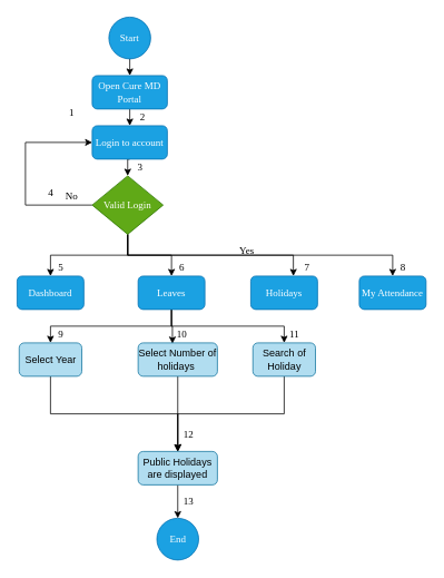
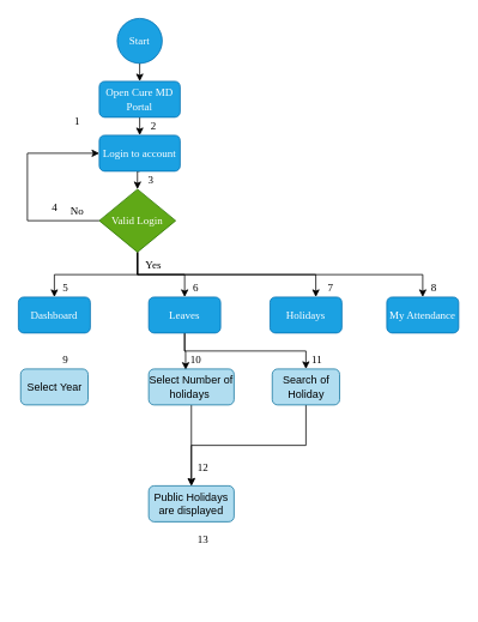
  <mxCell id="0" />
  <mxCell id="1" parent="0" />
  <mxCell id="2" style="edgeStyle=orthogonalEdgeStyle;rounded=0;orthogonalLoop=1;jettySize=auto;html=1;exitX=0.5;exitY=1;exitDx=0;exitDy=0;entryX=0.5;entryY=0;entryDx=0;entryDy=0;fontFamily=Times New Roman;" edge="1" parent="1" source="3" target="5"><mxGeometry relative="1" as="geometry" /></mxCell>
  <mxCell id="3" value="Start" style="ellipse;whiteSpace=wrap;html=1;aspect=fixed;fillColor=#1ba1e2;fontColor=#ffffff;strokeColor=#006EAF;fontFamily=Times New Roman;" vertex="1" parent="1"><mxGeometry x="130" y="20" width="50" height="50" as="geometry" /></mxCell>
  <mxCell id="4" style="edgeStyle=orthogonalEdgeStyle;rounded=0;orthogonalLoop=1;jettySize=auto;html=1;exitX=0.5;exitY=1;exitDx=0;exitDy=0;entryX=0.5;entryY=0;entryDx=0;entryDy=0;fontFamily=Times New Roman;" edge="1" parent="1" source="5" target="20"><mxGeometry relative="1" as="geometry" /></mxCell>
  <mxCell id="5" value="Open Cure MD Portal" style="rounded=1;whiteSpace=wrap;html=1;fillColor=#1ba1e2;fontColor=#ffffff;strokeColor=#006EAF;fontFamily=Times New Roman;" vertex="1" parent="1"><mxGeometry x="110" y="90" width="90" height="40" as="geometry" /></mxCell>
  <mxCell id="6" value="" style="edgeStyle=orthogonalEdgeStyle;rounded=0;orthogonalLoop=1;jettySize=auto;html=1;fontFamily=Times New Roman;" edge="1" parent="1" source="11" target="16"><mxGeometry relative="1" as="geometry" /></mxCell>
  <mxCell id="7" style="edgeStyle=orthogonalEdgeStyle;rounded=0;orthogonalLoop=1;jettySize=auto;html=1;exitX=0.5;exitY=1;exitDx=0;exitDy=0;entryX=0.5;entryY=0;entryDx=0;entryDy=0;fontFamily=Times New Roman;" edge="1" parent="1" source="11" target="12"><mxGeometry relative="1" as="geometry" /></mxCell>
  <mxCell id="8" style="edgeStyle=orthogonalEdgeStyle;rounded=0;orthogonalLoop=1;jettySize=auto;html=1;exitX=0.5;exitY=1;exitDx=0;exitDy=0;entryX=0.638;entryY=0;entryDx=0;entryDy=0;entryPerimeter=0;fontFamily=Times New Roman;" edge="1" parent="1" source="11" target="17"><mxGeometry relative="1" as="geometry" /></mxCell>
  <mxCell id="9" style="edgeStyle=orthogonalEdgeStyle;rounded=0;orthogonalLoop=1;jettySize=auto;html=1;exitX=0.5;exitY=1;exitDx=0;exitDy=0;entryX=0.5;entryY=0;entryDx=0;entryDy=0;fontFamily=Times New Roman;" edge="1" parent="1" source="11" target="18"><mxGeometry relative="1" as="geometry" /></mxCell>
  <mxCell id="10" style="edgeStyle=orthogonalEdgeStyle;rounded=0;orthogonalLoop=1;jettySize=auto;html=1;exitX=0;exitY=0.5;exitDx=0;exitDy=0;entryX=0;entryY=0.5;entryDx=0;entryDy=0;fontFamily=Times New Roman;" edge="1" parent="1" source="11" target="20"><mxGeometry relative="1" as="geometry"><Array as="points"><mxPoint x="30" y="245" /><mxPoint x="30" y="170" /></Array></mxGeometry></mxCell>
  <mxCell id="11" value="Valid Login" style="rhombus;whiteSpace=wrap;html=1;fillColor=#60a917;fontColor=#ffffff;strokeColor=#2D7600;fontFamily=Times New Roman;" vertex="1" parent="1"><mxGeometry x="110" y="210" width="85" height="70" as="geometry" /></mxCell>
  <mxCell id="12" value="Dashboard" style="rounded=1;whiteSpace=wrap;html=1;fillColor=#1ba1e2;fontColor=#ffffff;strokeColor=#006EAF;fontFamily=Times New Roman;" vertex="1" parent="1"><mxGeometry x="20" y="330" width="80" height="40" as="geometry" /></mxCell>
- <mxCell id="13" style="edgeStyle=orthogonalEdgeStyle;rounded=0;orthogonalLoop=1;jettySize=auto;html=1;exitX=0.5;exitY=1;exitDx=0;exitDy=0;entryX=0.5;entryY=0;entryDx=0;entryDy=0;" edge="1" parent="1" source="16" target="32"><mxGeometry relative="1" as="geometry" /></mxCell>
  <mxCell id="14" style="edgeStyle=orthogonalEdgeStyle;rounded=0;orthogonalLoop=1;jettySize=auto;html=1;exitX=0.5;exitY=1;exitDx=0;exitDy=0;entryX=0.433;entryY=0.025;entryDx=0;entryDy=0;entryPerimeter=0;" edge="1" parent="1" source="16" target="34"><mxGeometry relative="1" as="geometry" /></mxCell>
  <mxCell id="15" style="edgeStyle=orthogonalEdgeStyle;rounded=0;orthogonalLoop=1;jettySize=auto;html=1;exitX=0.5;exitY=1;exitDx=0;exitDy=0;" edge="1" parent="1" source="16" target="36"><mxGeometry relative="1" as="geometry" /></mxCell>
  <mxCell id="16" value="Leaves" style="rounded=1;whiteSpace=wrap;html=1;fillColor=#1ba1e2;fontColor=#ffffff;strokeColor=#006EAF;fontFamily=Times New Roman;" vertex="1" parent="1"><mxGeometry x="165" y="330" width="80" height="40" as="geometry" /></mxCell>
  <mxCell id="17" value="Holidays" style="rounded=1;whiteSpace=wrap;html=1;fillColor=#1ba1e2;fontColor=#ffffff;strokeColor=#006EAF;fontFamily=Times New Roman;" vertex="1" parent="1"><mxGeometry x="300" y="330" width="80" height="40" as="geometry" /></mxCell>
  <mxCell id="18" value="My Attendance" style="rounded=1;whiteSpace=wrap;html=1;fillColor=#1ba1e2;fontColor=#ffffff;strokeColor=#006EAF;fontFamily=Times New Roman;" vertex="1" parent="1"><mxGeometry x="430" y="330" width="80" height="40" as="geometry" /></mxCell>
  <mxCell id="19" style="edgeStyle=orthogonalEdgeStyle;rounded=0;orthogonalLoop=1;jettySize=auto;html=1;exitX=0.5;exitY=1;exitDx=0;exitDy=0;entryX=0.5;entryY=0;entryDx=0;entryDy=0;fontFamily=Times New Roman;" edge="1" parent="1" source="20" target="11"><mxGeometry relative="1" as="geometry" /></mxCell>
  <mxCell id="20" value="Login to account" style="rounded=1;whiteSpace=wrap;html=1;fillColor=#1ba1e2;fontColor=#ffffff;strokeColor=#006EAF;fontFamily=Times New Roman;" vertex="1" parent="1"><mxGeometry x="110" y="150" width="90" height="40" as="geometry" /></mxCell>
  <mxCell id="21" value="No" style="text;html=1;align=center;verticalAlign=middle;resizable=0;points=[];autosize=1;strokeColor=none;fillColor=none;fontFamily=Times New Roman;" vertex="1" parent="1"><mxGeometry x="65" y="220" width="40" height="30" as="geometry" /></mxCell>
- <mxCell id="22" value="Yes" style="text;html=1;align=center;verticalAlign=middle;resizable=0;points=[];autosize=1;strokeColor=none;fillColor=none;fontFamily=Times New Roman;" vertex="1" parent="1"><mxGeometry x="275" y="285" width="40" height="30" as="geometry" /></mxCell>
+ <mxCell id="22" value="Yes" style="text;html=1;align=center;verticalAlign=middle;resizable=0;points=[];autosize=1;strokeColor=none;fillColor=none;fontFamily=Times New Roman;" vertex="1" parent="1"><mxGeometry x="150" y="280" width="40" height="30" as="geometry" /></mxCell>
  <mxCell id="23" value="1" style="text;html=1;strokeColor=none;fillColor=none;align=center;verticalAlign=middle;whiteSpace=wrap;rounded=0;fontFamily=Times New Roman;" vertex="1" parent="1"><mxGeometry x="72.5" y="125" width="25" height="20" as="geometry" /></mxCell>
  <mxCell id="24" value="2" style="text;html=1;strokeColor=none;fillColor=none;align=center;verticalAlign=middle;whiteSpace=wrap;rounded=0;fontFamily=Times New Roman;" vertex="1" parent="1"><mxGeometry x="157.5" y="130" width="25" height="20" as="geometry" /></mxCell>
  <mxCell id="25" value="3" style="text;html=1;strokeColor=none;fillColor=none;align=center;verticalAlign=middle;whiteSpace=wrap;rounded=0;fontFamily=Times New Roman;" vertex="1" parent="1"><mxGeometry x="155" y="190" width="25" height="20" as="geometry" /></mxCell>
  <mxCell id="26" value="4" style="text;html=1;strokeColor=none;fillColor=none;align=center;verticalAlign=middle;whiteSpace=wrap;rounded=0;fontFamily=Times New Roman;" vertex="1" parent="1"><mxGeometry x="47.5" y="220" width="25" height="20" as="geometry" /></mxCell>
  <mxCell id="27" value="5" style="text;html=1;strokeColor=none;fillColor=none;align=center;verticalAlign=middle;whiteSpace=wrap;rounded=0;fontFamily=Times New Roman;" vertex="1" parent="1"><mxGeometry x="60" y="310" width="25" height="20" as="geometry" /></mxCell>
  <mxCell id="28" value="6" style="text;html=1;strokeColor=none;fillColor=none;align=center;verticalAlign=middle;whiteSpace=wrap;rounded=0;fontFamily=Times New Roman;" vertex="1" parent="1"><mxGeometry x="205" y="310" width="25" height="20" as="geometry" /></mxCell>
  <mxCell id="29" value="7" style="text;html=1;strokeColor=none;fillColor=none;align=center;verticalAlign=middle;whiteSpace=wrap;rounded=0;fontFamily=Times New Roman;" vertex="1" parent="1"><mxGeometry x="355" y="310" width="25" height="20" as="geometry" /></mxCell>
  <mxCell id="30" value="8" style="text;html=1;strokeColor=none;fillColor=none;align=center;verticalAlign=middle;whiteSpace=wrap;rounded=0;fontFamily=Times New Roman;" vertex="1" parent="1"><mxGeometry x="470" y="310" width="25" height="20" as="geometry" /></mxCell>
- <mxCell id="31" style="edgeStyle=orthogonalEdgeStyle;rounded=0;orthogonalLoop=1;jettySize=auto;html=1;exitX=0.5;exitY=1;exitDx=0;exitDy=0;" edge="1" parent="1" source="32" target="38"><mxGeometry relative="1" as="geometry" /></mxCell>
  <mxCell id="32" value="Select Year" style="rounded=1;whiteSpace=wrap;html=1;fillColor=#b1ddf0;strokeColor=#10739e;" vertex="1" parent="1"><mxGeometry x="22.5" y="410" width="75" height="40" as="geometry" /></mxCell>
  <mxCell id="33" style="edgeStyle=orthogonalEdgeStyle;rounded=0;orthogonalLoop=1;jettySize=auto;html=1;exitX=0.5;exitY=1;exitDx=0;exitDy=0;entryX=0.5;entryY=0;entryDx=0;entryDy=0;" edge="1" parent="1" source="34" target="38"><mxGeometry relative="1" as="geometry" /></mxCell>
  <mxCell id="34" value="Select Number of holidays&amp;nbsp;" style="rounded=1;whiteSpace=wrap;html=1;fillColor=#b1ddf0;strokeColor=#10739e;" vertex="1" parent="1"><mxGeometry x="165" y="410" width="95" height="40" as="geometry" /></mxCell>
  <mxCell id="35" style="edgeStyle=orthogonalEdgeStyle;rounded=0;orthogonalLoop=1;jettySize=auto;html=1;exitX=0.5;exitY=1;exitDx=0;exitDy=0;entryX=0.5;entryY=0;entryDx=0;entryDy=0;" edge="1" parent="1" source="36" target="38"><mxGeometry relative="1" as="geometry" /></mxCell>
  <mxCell id="36" value="Search of Holiday" style="rounded=1;whiteSpace=wrap;html=1;fillColor=#b1ddf0;strokeColor=#10739e;" vertex="1" parent="1"><mxGeometry x="302.5" y="410" width="75" height="40" as="geometry" /></mxCell>
- <mxCell id="37" style="edgeStyle=orthogonalEdgeStyle;rounded=0;orthogonalLoop=1;jettySize=auto;html=1;exitX=0.5;exitY=1;exitDx=0;exitDy=0;" edge="1" parent="1" source="38" target="39"><mxGeometry relative="1" as="geometry" /></mxCell>
  <mxCell id="38" value="Public Holidays are displayed" style="rounded=1;whiteSpace=wrap;html=1;fillColor=#b1ddf0;strokeColor=#10739e;" vertex="1" parent="1"><mxGeometry x="165" y="540" width="95" height="40" as="geometry" /></mxCell>
- <mxCell id="39" value="End" style="ellipse;whiteSpace=wrap;html=1;aspect=fixed;fillColor=#1ba1e2;fontColor=#ffffff;strokeColor=#006EAF;fontFamily=Times New Roman;" vertex="1" parent="1"><mxGeometry x="187.5" y="620" width="50" height="50" as="geometry" /></mxCell>
  <mxCell id="40" value="9" style="text;html=1;strokeColor=none;fillColor=none;align=center;verticalAlign=middle;whiteSpace=wrap;rounded=0;fontFamily=Times New Roman;" vertex="1" parent="1"><mxGeometry x="60" y="390" width="25" height="20" as="geometry" /></mxCell>
  <mxCell id="41" value="10" style="text;html=1;strokeColor=none;fillColor=none;align=center;verticalAlign=middle;whiteSpace=wrap;rounded=0;fontFamily=Times New Roman;" vertex="1" parent="1"><mxGeometry x="205" y="390" width="25" height="20" as="geometry" /></mxCell>
  <mxCell id="42" value="11" style="text;html=1;strokeColor=none;fillColor=none;align=center;verticalAlign=middle;whiteSpace=wrap;rounded=0;fontFamily=Times New Roman;" vertex="1" parent="1"><mxGeometry x="340" y="390" width="25" height="20" as="geometry" /></mxCell>
  <mxCell id="43" value="12" style="text;html=1;strokeColor=none;fillColor=none;align=center;verticalAlign=middle;whiteSpace=wrap;rounded=0;fontFamily=Times New Roman;" vertex="1" parent="1"><mxGeometry x="212.5" y="510" width="25" height="20" as="geometry" /></mxCell>
  <mxCell id="44" value="13" style="text;html=1;strokeColor=none;fillColor=none;align=center;verticalAlign=middle;whiteSpace=wrap;rounded=0;fontFamily=Times New Roman;" vertex="1" parent="1"><mxGeometry x="212.5" y="590" width="25" height="20" as="geometry" /></mxCell>
